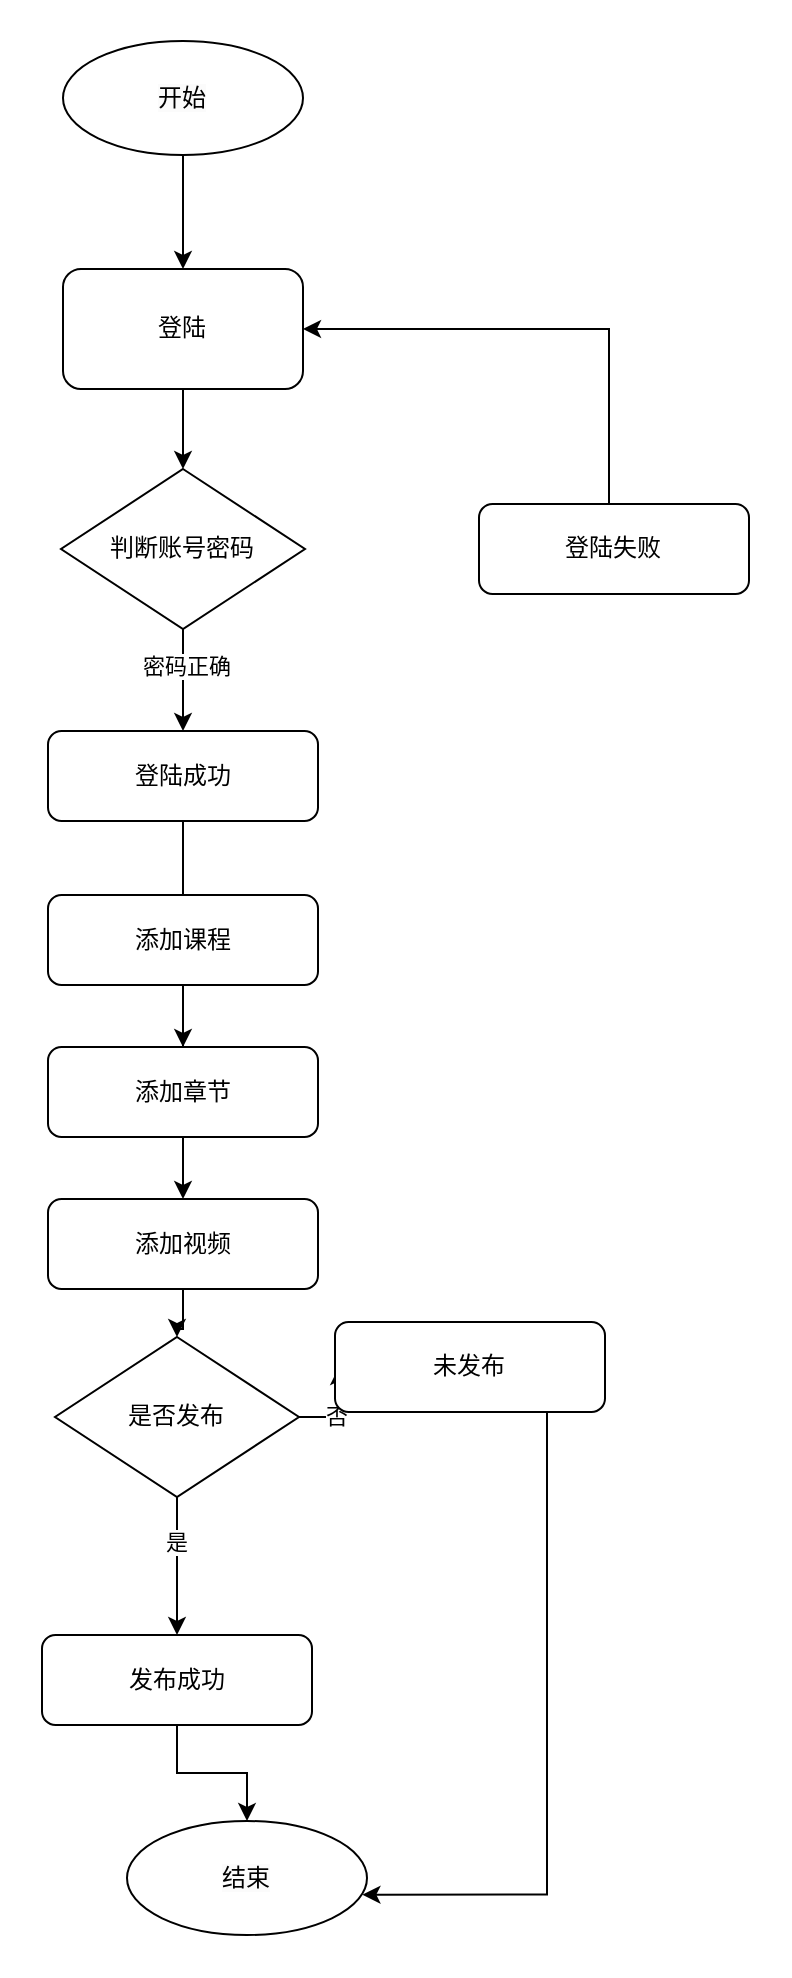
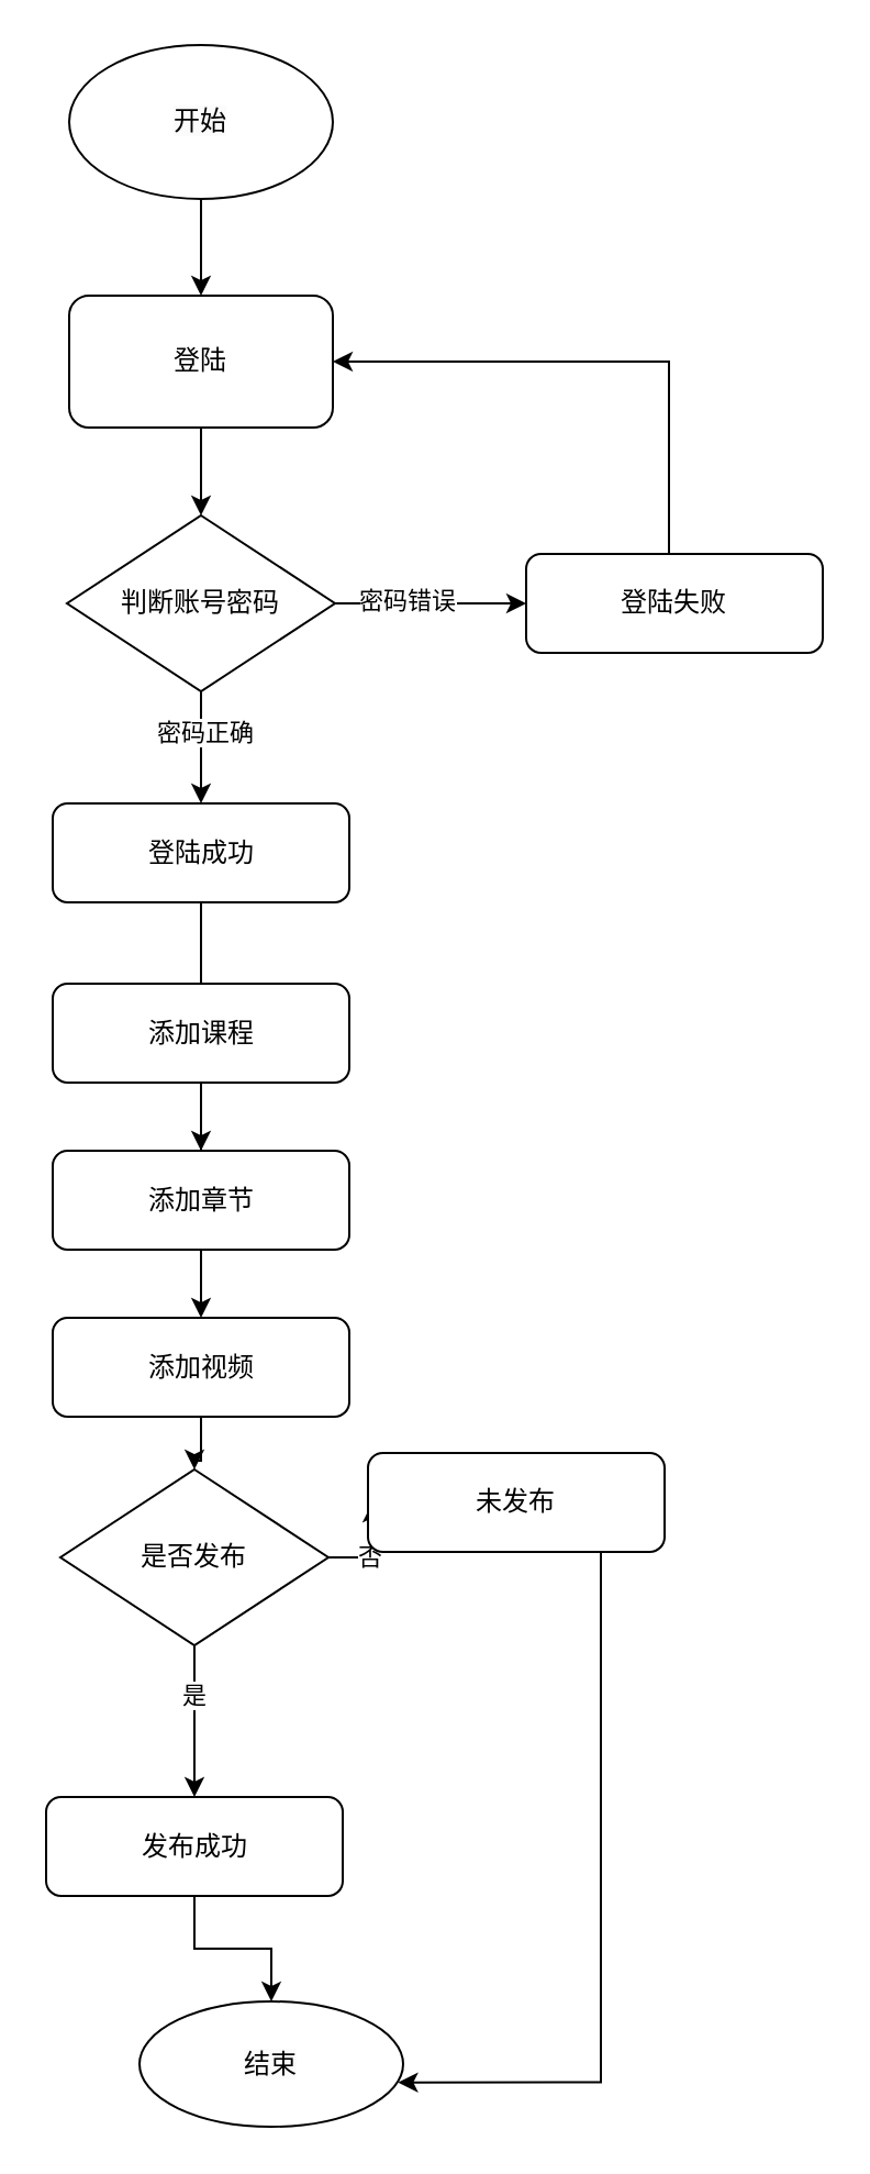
  <mxCell id="0" />
  <mxCell id="1" parent="0" />
  <mxCell id="2" value="" style="edgeStyle=orthogonalEdgeStyle;rounded=0;orthogonalLoop=1;jettySize=auto;html=1;" edge="1" parent="1" source="3" target="5"><mxGeometry relative="1" as="geometry" /></mxCell>
- <mxCell id="3" value="&lt;meta charset=&quot;utf-8&quot;&gt;&lt;span style=&quot;color: rgb(0, 0, 0); font-family: Helvetica; font-size: 12px; font-style: normal; font-variant-ligatures: normal; font-variant-caps: normal; font-weight: 400; letter-spacing: normal; orphans: 2; text-align: center; text-indent: 0px; text-transform: none; widows: 2; word-spacing: 0px; -webkit-text-stroke-width: 0px; background-color: rgb(251, 251, 251); text-decoration-thickness: initial; text-decoration-style: initial; text-decoration-color: initial; float: none; display: inline !important;&quot;&gt;开始&lt;/span&gt;" style="ellipse;whiteSpace=wrap;html=1;" vertex="1" parent="1"><mxGeometry x="31" y="20" width="120" height="57" as="geometry" /></mxCell>
+ <mxCell id="3" value="&lt;meta charset=&quot;utf-8&quot;&gt;&lt;span style=&quot;color: rgb(0, 0, 0); font-family: Helvetica; font-size: 12px; font-style: normal; font-variant-ligatures: normal; font-variant-caps: normal; font-weight: 400; letter-spacing: normal; orphans: 2; text-align: center; text-indent: 0px; text-transform: none; widows: 2; word-spacing: 0px; -webkit-text-stroke-width: 0px; background-color: rgb(251, 251, 251); text-decoration-thickness: initial; text-decoration-style: initial; text-decoration-color: initial; float: none; display: inline !important;&quot;&gt;开始&lt;/span&gt;" style="ellipse;whiteSpace=wrap;html=1;" vertex="1" parent="1"><mxGeometry x="31" y="20" width="120" height="70" as="geometry" /></mxCell>
  <mxCell id="4" value="" style="edgeStyle=orthogonalEdgeStyle;rounded=0;orthogonalLoop=1;jettySize=auto;html=1;" edge="1" parent="1" source="5" target="10"><mxGeometry relative="1" as="geometry" /></mxCell>
  <mxCell id="5" value="登陆" style="rounded=1;whiteSpace=wrap;html=1;" vertex="1" parent="1"><mxGeometry x="31" y="134" width="120" height="60" as="geometry" /></mxCell>
  <mxCell id="6" value="" style="edgeStyle=orthogonalEdgeStyle;rounded=0;orthogonalLoop=1;jettySize=auto;html=1;" edge="1" parent="1" source="10" target="12"><mxGeometry relative="1" as="geometry" /></mxCell>
  <mxCell id="7" value="密码正确" style="edgeLabel;html=1;align=center;verticalAlign=middle;resizable=0;points=[];" vertex="1" connectable="0" parent="6"><mxGeometry x="-0.287" y="1" relative="1" as="geometry"><mxPoint as="offset" /></mxGeometry></mxCell>
+ <mxCell id="8" value="" style="edgeStyle=orthogonalEdgeStyle;rounded=0;orthogonalLoop=1;jettySize=auto;html=1;" edge="1" parent="1" source="10" target="29"><mxGeometry relative="1" as="geometry" /></mxCell>
+ <mxCell id="9" value="密码错误" style="edgeLabel;html=1;align=center;verticalAlign=middle;resizable=0;points=[];" vertex="1" connectable="0" parent="8"><mxGeometry x="-0.271" y="2" relative="1" as="geometry"><mxPoint as="offset" /></mxGeometry></mxCell>
  <mxCell id="10" value="判断账号密码" style="rhombus;whiteSpace=wrap;html=1;" vertex="1" parent="1"><mxGeometry x="30" y="234" width="122" height="80" as="geometry" /></mxCell>
  <mxCell id="11" value="" style="edgeStyle=orthogonalEdgeStyle;rounded=0;orthogonalLoop=1;jettySize=auto;html=1;" edge="1" parent="1" source="12" target="15"><mxGeometry relative="1" as="geometry" /></mxCell>
  <mxCell id="12" value="登陆成功" style="rounded=1;whiteSpace=wrap;html=1;" vertex="1" parent="1"><mxGeometry x="23.5" y="365" width="135" height="45" as="geometry" /></mxCell>
  <mxCell id="13" value="" style="edgeStyle=orthogonalEdgeStyle;rounded=0;orthogonalLoop=1;jettySize=auto;html=1;" edge="1" parent="1" source="14" target="17"><mxGeometry relative="1" as="geometry" /></mxCell>
  <mxCell id="14" value="添加课程" style="rounded=1;whiteSpace=wrap;html=1;" vertex="1" parent="1"><mxGeometry x="23.5" y="447" width="135" height="45" as="geometry" /></mxCell>
  <mxCell id="15" value="添加章节" style="rounded=1;whiteSpace=wrap;html=1;" vertex="1" parent="1"><mxGeometry x="23.5" y="523" width="135" height="45" as="geometry" /></mxCell>
  <mxCell id="16" value="" style="edgeStyle=orthogonalEdgeStyle;rounded=0;orthogonalLoop=1;jettySize=auto;html=1;" edge="1" parent="1" source="17" target="22"><mxGeometry relative="1" as="geometry" /></mxCell>
  <mxCell id="17" value="添加视频" style="rounded=1;whiteSpace=wrap;html=1;" vertex="1" parent="1"><mxGeometry x="23.5" y="599" width="135" height="45" as="geometry" /></mxCell>
  <mxCell id="18" value="" style="edgeStyle=orthogonalEdgeStyle;rounded=0;orthogonalLoop=1;jettySize=auto;html=1;" edge="1" parent="1" source="22" target="24"><mxGeometry relative="1" as="geometry" /></mxCell>
  <mxCell id="19" value="否" style="edgeLabel;html=1;align=center;verticalAlign=middle;resizable=0;points=[];" vertex="1" connectable="0" parent="18"><mxGeometry x="-0.056" y="2" relative="1" as="geometry"><mxPoint as="offset" /></mxGeometry></mxCell>
  <mxCell id="20" value="" style="edgeStyle=orthogonalEdgeStyle;rounded=0;orthogonalLoop=1;jettySize=auto;html=1;" edge="1" parent="1" source="22" target="26"><mxGeometry relative="1" as="geometry" /></mxCell>
  <mxCell id="21" value="是" style="edgeLabel;html=1;align=center;verticalAlign=middle;resizable=0;points=[];" vertex="1" connectable="0" parent="20"><mxGeometry x="-0.374" y="-1" relative="1" as="geometry"><mxPoint as="offset" /></mxGeometry></mxCell>
  <mxCell id="22" value="是否发布" style="rhombus;whiteSpace=wrap;html=1;" vertex="1" parent="1"><mxGeometry x="27" y="668" width="122" height="80" as="geometry" /></mxCell>
  <mxCell id="23" style="edgeStyle=orthogonalEdgeStyle;rounded=0;orthogonalLoop=1;jettySize=auto;html=1;entryX=0.981;entryY=0.646;entryDx=0;entryDy=0;entryPerimeter=0;" edge="1" parent="1" source="24" target="27"><mxGeometry relative="1" as="geometry"><Array as="points"><mxPoint x="273" y="947" /></Array></mxGeometry></mxCell>
  <mxCell id="24" value="未发布" style="rounded=1;whiteSpace=wrap;html=1;" vertex="1" parent="1"><mxGeometry x="167" y="660.5" width="135" height="45" as="geometry" /></mxCell>
  <mxCell id="25" value="" style="edgeStyle=orthogonalEdgeStyle;rounded=0;orthogonalLoop=1;jettySize=auto;html=1;" edge="1" parent="1" source="26" target="27"><mxGeometry relative="1" as="geometry" /></mxCell>
  <mxCell id="26" value="发布成功" style="rounded=1;whiteSpace=wrap;html=1;" vertex="1" parent="1"><mxGeometry x="20.5" y="817" width="135" height="45" as="geometry" /></mxCell>
  <mxCell id="27" value="&lt;span style=&quot;color: rgb(0, 0, 0); font-family: Helvetica; font-size: 12px; font-style: normal; font-variant-ligatures: normal; font-variant-caps: normal; font-weight: 400; letter-spacing: normal; orphans: 2; text-align: center; text-indent: 0px; text-transform: none; widows: 2; word-spacing: 0px; -webkit-text-stroke-width: 0px; background-color: rgb(251, 251, 251); text-decoration-thickness: initial; text-decoration-style: initial; text-decoration-color: initial; float: none; display: inline !important;&quot;&gt;结束&lt;/span&gt;" style="ellipse;whiteSpace=wrap;html=1;" vertex="1" parent="1"><mxGeometry x="63" y="910" width="120" height="57" as="geometry" /></mxCell>
  <mxCell id="28" style="edgeStyle=orthogonalEdgeStyle;rounded=0;orthogonalLoop=1;jettySize=auto;html=1;entryX=1;entryY=0.5;entryDx=0;entryDy=0;" edge="1" parent="1" source="29" target="5"><mxGeometry relative="1" as="geometry"><Array as="points"><mxPoint x="304" y="164" /></Array></mxGeometry></mxCell>
  <mxCell id="29" value="登陆失败" style="rounded=1;whiteSpace=wrap;html=1;" vertex="1" parent="1"><mxGeometry x="239" y="251.5" width="135" height="45" as="geometry" /></mxCell>
